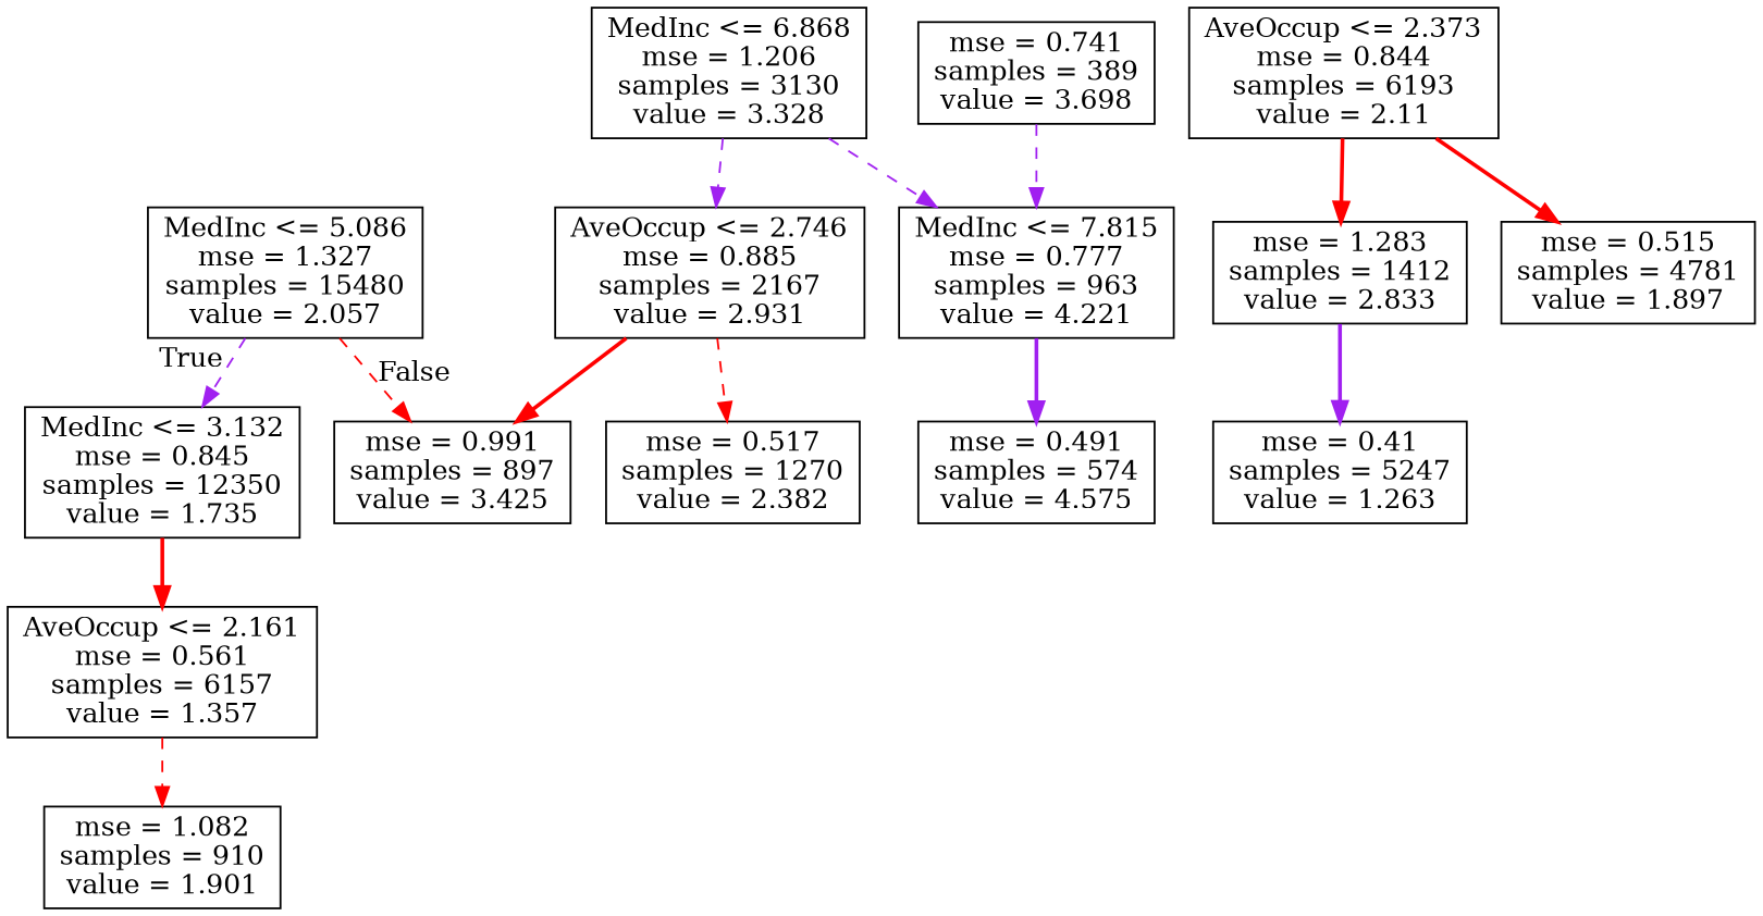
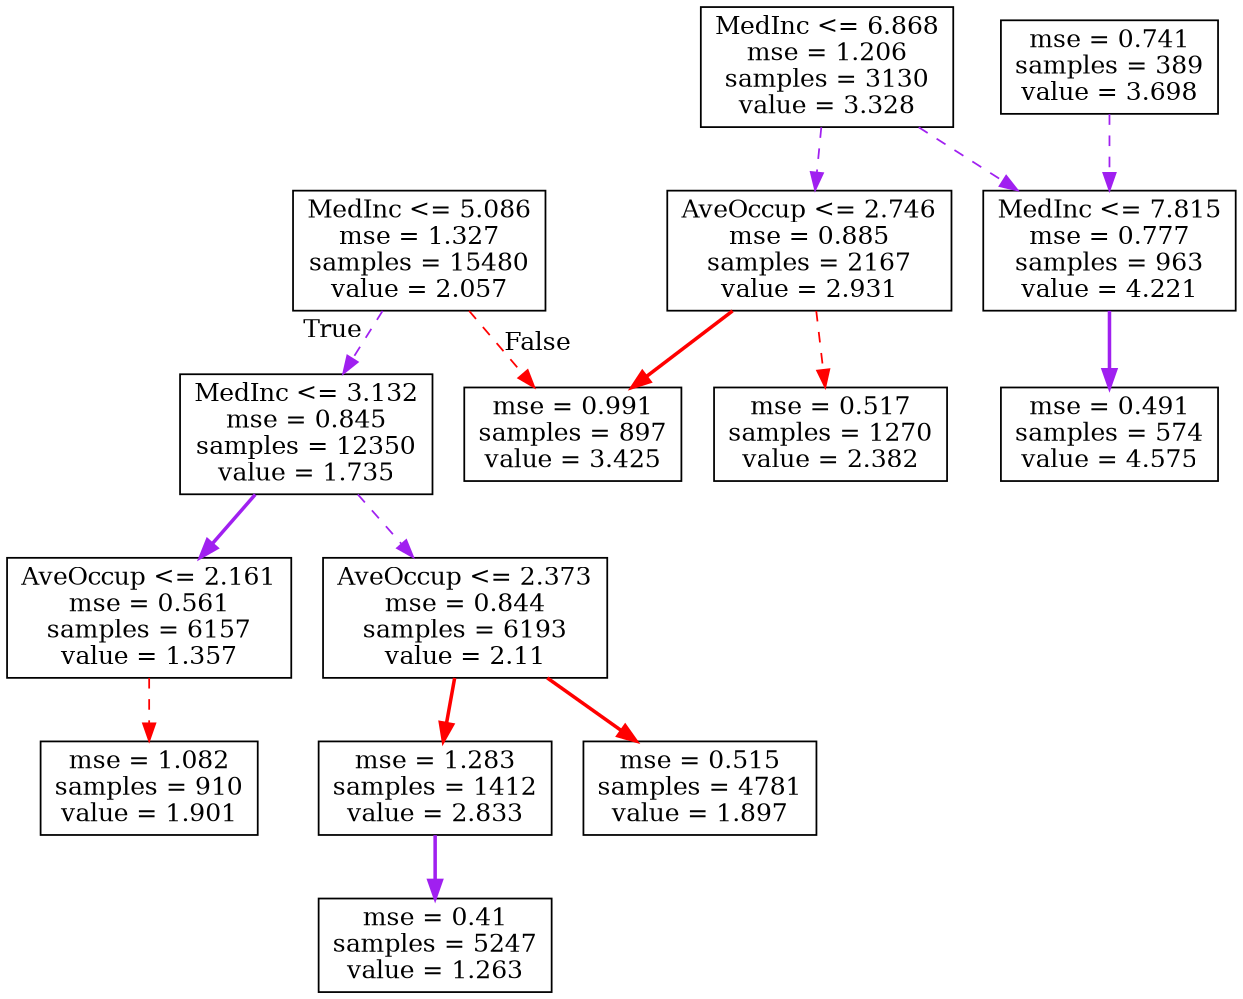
  digraph {
    node [shape=box]
    edge [color=purple style=dashed]
    n1 [label="MedInc <= 5.086\nmse = 1.327\nsamples = 15480\nvalue = 2.057"]
    n2 [label="MedInc <= 3.132\nmse = 0.845\nsamples = 12350\nvalue = 1.735"]
    n3 [label="mse = 0.991\nsamples = 897\nvalue = 3.425"]
    n4 [label="AveOccup <= 2.161\nmse = 0.561\nsamples = 6157\nvalue = 1.357"]
    n5 [label="AveOccup <= 2.373\nmse = 0.844\nsamples = 6193\nvalue = 2.11"]
    n6 [label="MedInc <= 6.868\nmse = 1.206\nsamples = 3130\nvalue = 3.328"]
    n7 [label="AveOccup <= 2.746\nmse = 0.885\nsamples = 2167\nvalue = 2.931"]
    n8 [label="MedInc <= 7.815\nmse = 0.777\nsamples = 963\nvalue = 4.221"]
    n9 [label="mse = 1.082\nsamples = 910\nvalue = 1.901"]
    n10 [label="mse = 1.283\nsamples = 1412\nvalue = 2.833"]
    n11 [label="mse = 0.515\nsamples = 4781\nvalue = 1.897"]
    n12 [label="mse = 0.41\nsamples = 5247\nvalue = 1.263"]
    n13 [label="mse = 0.517\nsamples = 1270\nvalue = 2.382"]
    n14 [label="mse = 0.491\nsamples = 574\nvalue = 4.575"]
    n15 [label="mse = 0.741\nsamples = 389\nvalue = 3.698"]
    n1 -> n2 [headlabel=True labelangle=45 labeldistance=2.5]
    n1 -> n3 [color=red headlabel=False labelangle=-45 labeldistance=2.5]
-   n2 -> n4 [color=red style=bold]
+   n2 -> n4 [style=bold]
+   n2 -> n5
    n4 -> n9 [color=red]
    n5 -> n10 [color=red style=bold]
    n5 -> n11 [color=red style=bold]
    n6 -> n7
    n6 -> n8
    n7 -> n3 [color=red style=bold]
    n7 -> n13 [color=red]
    n8 -> n14 [style=bold]
    n10 -> n12 [style=bold]
    n15 -> n8
  }
